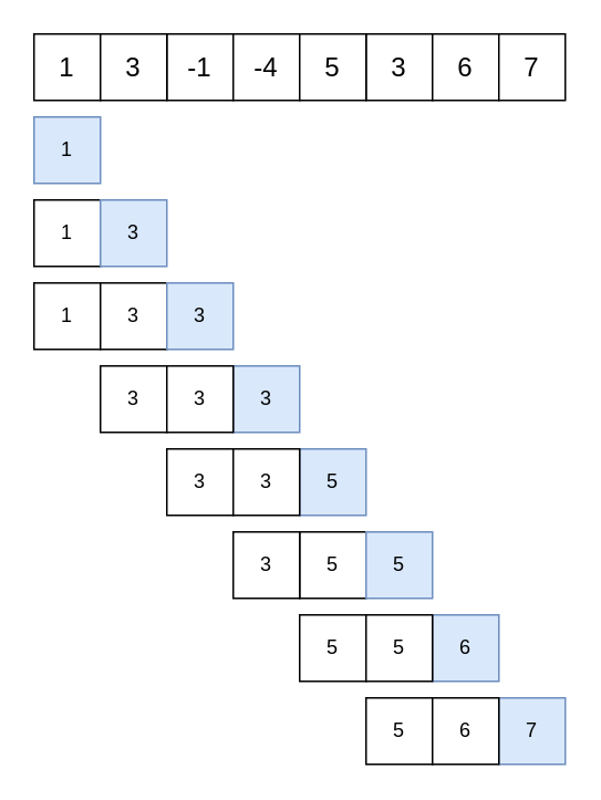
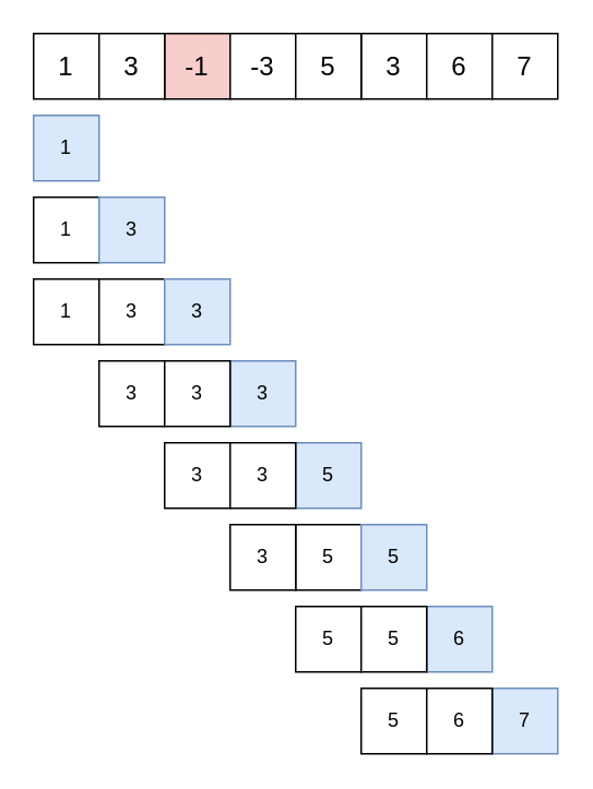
  <mxCell id="0" />
  <mxCell id="1" parent="0" />
  <mxCell id="2" value="" style="group" vertex="1" connectable="0" parent="1"><mxGeometry x="20" y="20" width="320" height="40" as="geometry" /></mxCell>
  <mxCell id="3" value="1" style="rounded=0;whiteSpace=wrap;html=1;fontSize=16;" vertex="1" parent="2"><mxGeometry width="40" height="40" as="geometry" /></mxCell>
- <mxCell id="4" value="-1" style="rounded=0;whiteSpace=wrap;html=1;fontSize=16;" vertex="1" parent="2"><mxGeometry x="80" width="40" height="40" as="geometry" /></mxCell>
- <mxCell id="5" value="-4" style="rounded=0;whiteSpace=wrap;html=1;fontSize=16;" vertex="1" parent="2"><mxGeometry x="120" width="40" height="40" as="geometry" /></mxCell>
+ <mxCell id="4" value="-1" style="rounded=0;whiteSpace=wrap;html=1;fontSize=16;fillColor=#f8cecc;" vertex="1" parent="2"><mxGeometry x="80" width="40" height="40" as="geometry" /></mxCell>
+ <mxCell id="5" value="-3" style="rounded=0;whiteSpace=wrap;html=1;fontSize=16;" vertex="1" parent="2"><mxGeometry x="120" width="40" height="40" as="geometry" /></mxCell>
  <mxCell id="6" value="3" style="rounded=0;whiteSpace=wrap;html=1;fontSize=16;" vertex="1" parent="2"><mxGeometry x="40" width="40" height="40" as="geometry" /></mxCell>
  <mxCell id="7" value="3" style="rounded=0;whiteSpace=wrap;html=1;fontSize=16;" vertex="1" parent="2"><mxGeometry x="200" width="40" height="40" as="geometry" /></mxCell>
  <mxCell id="8" value="5" style="rounded=0;whiteSpace=wrap;html=1;fontSize=16;" vertex="1" parent="2"><mxGeometry x="160" width="40" height="40" as="geometry" /></mxCell>
  <mxCell id="9" value="6" style="rounded=0;whiteSpace=wrap;html=1;fontSize=16;" vertex="1" parent="2"><mxGeometry x="240" width="40" height="40" as="geometry" /></mxCell>
  <mxCell id="10" value="7" style="rounded=0;whiteSpace=wrap;html=1;fontSize=16;" vertex="1" parent="2"><mxGeometry x="280" width="40" height="40" as="geometry" /></mxCell>
  <mxCell id="11" value="1" style="rounded=0;whiteSpace=wrap;html=1;fillColor=#dae8fc;strokeColor=#6c8ebf;" vertex="1" parent="1"><mxGeometry x="20" y="70" width="40" height="40" as="geometry" /></mxCell>
  <mxCell id="12" value="1" style="rounded=0;whiteSpace=wrap;html=1;" vertex="1" parent="1"><mxGeometry x="20" y="120" width="40" height="40" as="geometry" /></mxCell>
  <mxCell id="13" value="3" style="rounded=0;whiteSpace=wrap;html=1;fillColor=#dae8fc;strokeColor=#6c8ebf;" vertex="1" parent="1"><mxGeometry x="60" y="120" width="40" height="40" as="geometry" /></mxCell>
  <mxCell id="14" value="1" style="rounded=0;whiteSpace=wrap;html=1;" vertex="1" parent="1"><mxGeometry x="20" y="170" width="40" height="40" as="geometry" /></mxCell>
  <mxCell id="15" value="3" style="rounded=0;whiteSpace=wrap;html=1;" vertex="1" parent="1"><mxGeometry x="60" y="170" width="40" height="40" as="geometry" /></mxCell>
  <mxCell id="16" value="3" style="rounded=0;whiteSpace=wrap;html=1;fillColor=#dae8fc;strokeColor=#6c8ebf;" vertex="1" parent="1"><mxGeometry x="100" y="170" width="40" height="40" as="geometry" /></mxCell>
  <mxCell id="17" value="3" style="rounded=0;whiteSpace=wrap;html=1;fillColor=#dae8fc;strokeColor=#6c8ebf;" vertex="1" parent="1"><mxGeometry x="140" y="220" width="40" height="40" as="geometry" /></mxCell>
  <mxCell id="18" value="3" style="rounded=0;whiteSpace=wrap;html=1;" vertex="1" parent="1"><mxGeometry x="60" y="220" width="40" height="40" as="geometry" /></mxCell>
  <mxCell id="19" value="3" style="rounded=0;whiteSpace=wrap;html=1;" vertex="1" parent="1"><mxGeometry x="100" y="220" width="40" height="40" as="geometry" /></mxCell>
  <mxCell id="20" value="5" style="rounded=0;whiteSpace=wrap;html=1;fillColor=#dae8fc;strokeColor=#6c8ebf;" vertex="1" parent="1"><mxGeometry x="180" y="270" width="40" height="40" as="geometry" /></mxCell>
  <mxCell id="21" value="3" style="rounded=0;whiteSpace=wrap;html=1;" vertex="1" parent="1"><mxGeometry x="100" y="270" width="40" height="40" as="geometry" /></mxCell>
  <mxCell id="22" value="3" style="rounded=0;whiteSpace=wrap;html=1;" vertex="1" parent="1"><mxGeometry x="140" y="270" width="40" height="40" as="geometry" /></mxCell>
  <mxCell id="23" value="5" style="rounded=0;whiteSpace=wrap;html=1;" vertex="1" parent="1"><mxGeometry x="180" y="320" width="40" height="40" as="geometry" /></mxCell>
  <mxCell id="24" value="3" style="rounded=0;whiteSpace=wrap;html=1;" vertex="1" parent="1"><mxGeometry x="140" y="320" width="40" height="40" as="geometry" /></mxCell>
  <mxCell id="25" value="5" style="rounded=0;whiteSpace=wrap;html=1;fillColor=#dae8fc;strokeColor=#6c8ebf;" vertex="1" parent="1"><mxGeometry x="220" y="320" width="40" height="40" as="geometry" /></mxCell>
  <mxCell id="26" value="5" style="rounded=0;whiteSpace=wrap;html=1;" vertex="1" parent="1"><mxGeometry x="180" y="370" width="40" height="40" as="geometry" /></mxCell>
  <mxCell id="27" value="6" style="rounded=0;whiteSpace=wrap;html=1;fillColor=#dae8fc;strokeColor=#6c8ebf;" vertex="1" parent="1"><mxGeometry x="260" y="370" width="40" height="40" as="geometry" /></mxCell>
  <mxCell id="28" value="5" style="rounded=0;whiteSpace=wrap;html=1;" vertex="1" parent="1"><mxGeometry x="220" y="370" width="40" height="40" as="geometry" /></mxCell>
  <mxCell id="29" value="5" style="rounded=0;whiteSpace=wrap;html=1;" vertex="1" parent="1"><mxGeometry x="220" y="420" width="40" height="40" as="geometry" /></mxCell>
  <mxCell id="30" value="7" style="rounded=0;whiteSpace=wrap;html=1;fillColor=#dae8fc;strokeColor=#6c8ebf;" vertex="1" parent="1"><mxGeometry x="300" y="420" width="40" height="40" as="geometry" /></mxCell>
  <mxCell id="31" value="6" style="rounded=0;whiteSpace=wrap;html=1;" vertex="1" parent="1"><mxGeometry x="260" y="420" width="40" height="40" as="geometry" /></mxCell>
